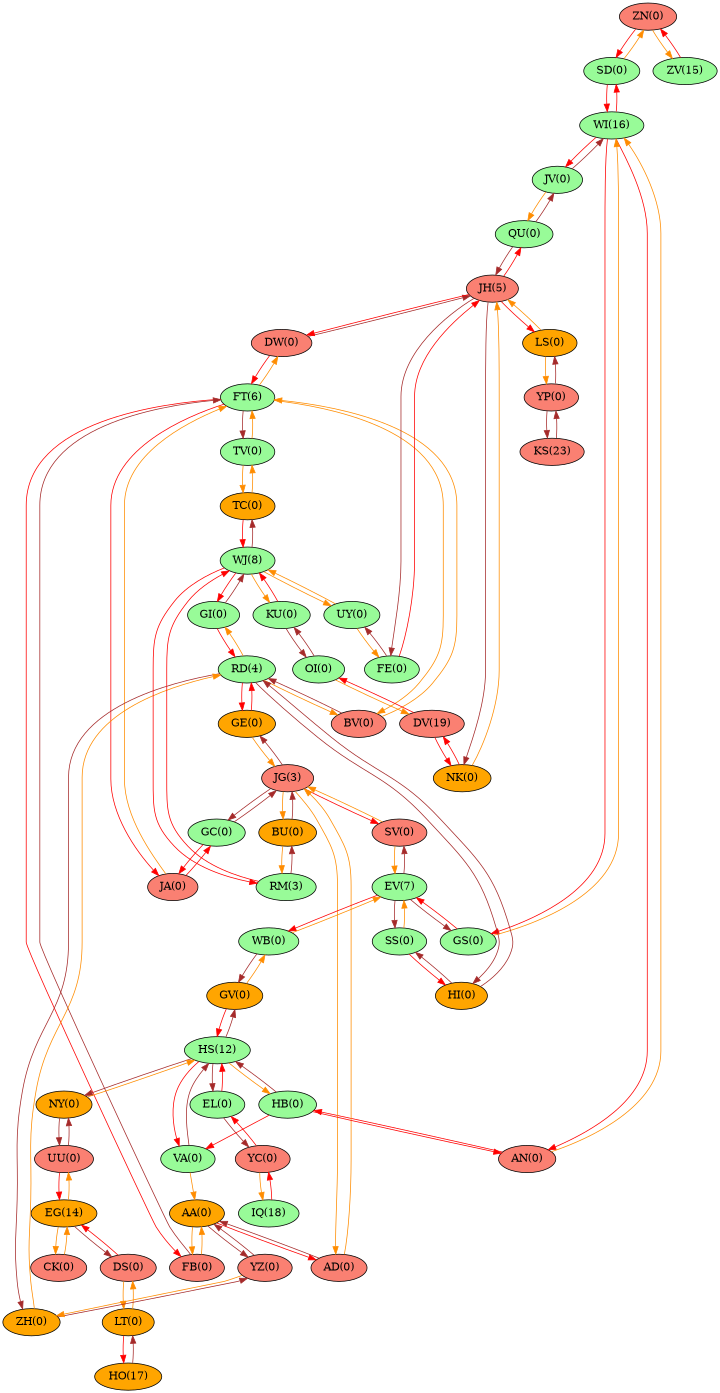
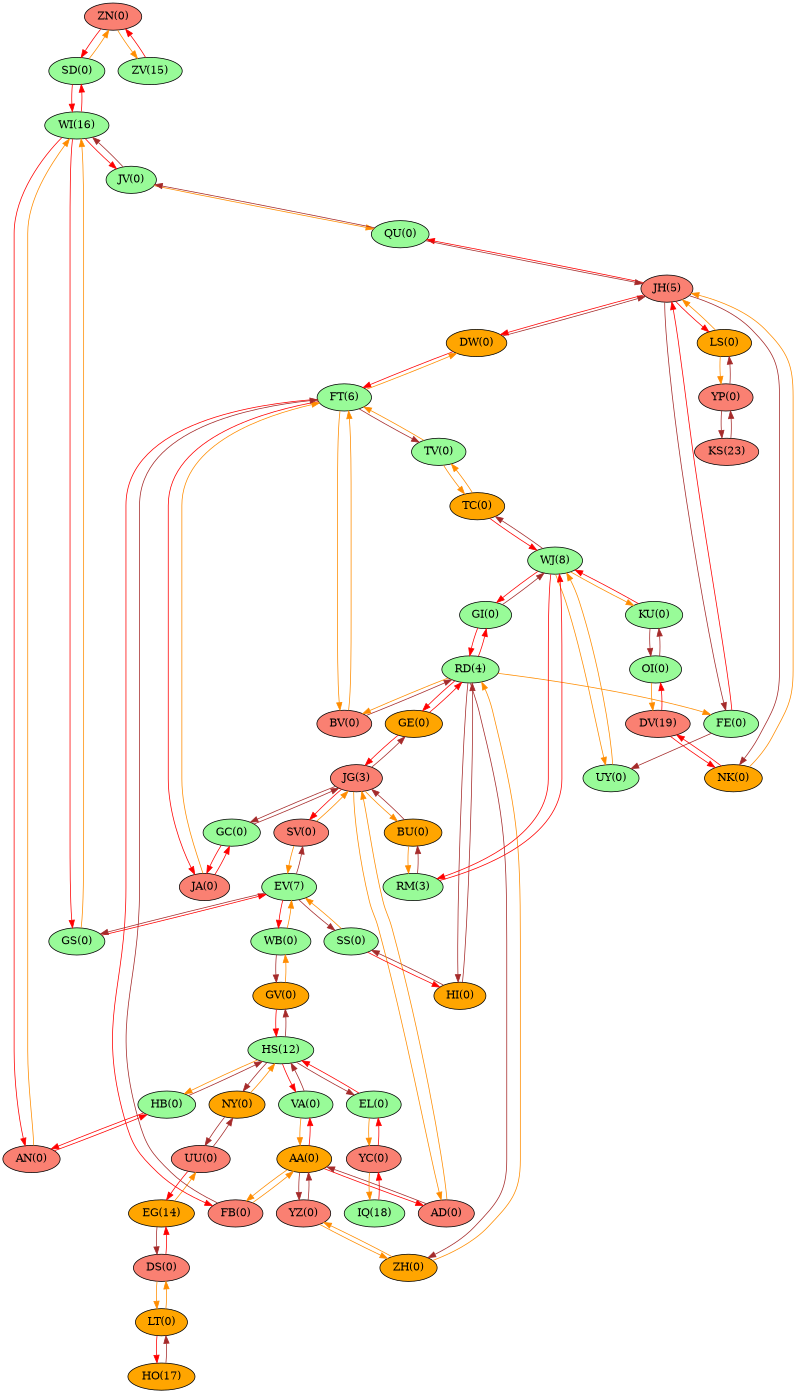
  digraph {
    node [fillcolor=palegreen style=filled]
    edge [color=darkorange]
    "ZN(0)" [fillcolor=salmon]
    "SD(0)"
    "ZV(15)"
    "WI(16)"
    "GS(0)"
    "AN(0)" [fillcolor=salmon]
    "JV(0)"
    "HO(17)" [fillcolor=orange]
    "LT(0)" [fillcolor=orange]
    "DS(0)" [fillcolor=salmon]
    "EG(14)" [fillcolor=orange]
-   "DW(0)" [fillcolor=salmon]
+   "DW(0)" [fillcolor=orange]
    "FT(6)"
    "BV(0)" [fillcolor=salmon]
    "JA(0)" [fillcolor=salmon]
    "FB(0)" [fillcolor=salmon]
    "TV(0)"
    "JH(5)" [fillcolor=salmon]
    "RD(4)"
    "GC(0)"
    "AA(0)" [fillcolor=orange]
    "TC(0)" [fillcolor=orange]
    "NK(0)" [fillcolor=orange]
    "QU(0)"
    "LS(0)" [fillcolor=orange]
    "FE(0)"
    "GE(0)" [fillcolor=orange]
    "GI(0)"
    "ZH(0)" [fillcolor=orange]
    "HI(0)" [fillcolor=orange]
    "JG(3)" [fillcolor=salmon]
    "AD(0)" [fillcolor=salmon]
    "VA(0)"
    "YZ(0)" [fillcolor=salmon]
    "WJ(8)"
    "BU(0)" [fillcolor=orange]
    "SV(0)" [fillcolor=salmon]
    "HS(12)"
    n39 [label="RM(3)"]
    "EV(7)"
    "SS(0)"
    "KU(0)"
    "UY(0)"
    "OI(0)"
    "GV(0)" [fillcolor=orange]
    "WB(0)"
    "EL(0)"
    "NY(0)" [fillcolor=orange]
    "HB(0)"
    "YC(0)" [fillcolor=salmon]
    "UU(0)" [fillcolor=salmon]
-   "CK(0)" [fillcolor=salmon]
    "DV(19)" [fillcolor=salmon]
    "IQ(18)"
    "YP(0)" [fillcolor=salmon]
    "KS(23)" [fillcolor=salmon]
    "ZN(0)" -> "SD(0)" [color=red]
    "ZN(0)" -> "ZV(15)"
    "SD(0)" -> "ZN(0)"
    "SD(0)" -> "WI(16)" [color=red]
    "ZV(15)" -> "ZN(0)" [color=red]
    "WI(16)" -> "SD(0)" [color=red]
    "WI(16)" -> "GS(0)" [color=red]
    "WI(16)" -> "AN(0)" [color=red]
    "WI(16)" -> "JV(0)" [color=red]
    "GS(0)" -> "WI(16)"
    "GS(0)" -> "EV(7)" [color=red]
    "AN(0)" -> "WI(16)"
    "AN(0)" -> "HB(0)" [color=red]
    "JV(0)" -> "WI(16)" [color=brown]
    "JV(0)" -> "QU(0)"
    "HO(17)" -> "LT(0)" [color=brown]
    "LT(0)" -> "HO(17)" [color=red]
    "LT(0)" -> "DS(0)"
    "DS(0)" -> "LT(0)"
    "DS(0)" -> "EG(14)" [color=red]
    "EG(14)" -> "DS(0)" [color=brown]
    "EG(14)" -> "UU(0)"
-   "EG(14)" -> "CK(0)"
    "DW(0)" -> "FT(6)" [color=red]
    "DW(0)" -> "JH(5)" [color=brown]
    "FT(6)" -> "DW(0)"
    "FT(6)" -> "BV(0)"
    "FT(6)" -> "JA(0)" [color=red]
    "FT(6)" -> "FB(0)" [color=red]
    "FT(6)" -> "TV(0)" [color=brown]
    "BV(0)" -> "FT(6)"
    "BV(0)" -> "RD(4)" [color=brown]
    "JA(0)" -> "FT(6)"
    "JA(0)" -> "GC(0)" [color=red]
    "FB(0)" -> "FT(6)" [color=brown]
    "FB(0)" -> "AA(0)"
    "TV(0)" -> "FT(6)"
    "TV(0)" -> "TC(0)"
    "JH(5)" -> "DW(0)" [color=red]
    "JH(5)" -> "NK(0)" [color=brown]
    "JH(5)" -> "QU(0)" [color=red]
    "JH(5)" -> "LS(0)" [color=red]
    "JH(5)" -> "FE(0)" [color=brown]
    "RD(4)" -> "BV(0)"
    "RD(4)" -> "GE(0)" [color=red]
-   "RD(4)" -> "GI(0)"
+   "RD(4)" -> "GI(0)" [color=red]
    "RD(4)" -> "ZH(0)" [color=brown]
    "RD(4)" -> "HI(0)" [color=brown]
    "GC(0)" -> "JA(0)" [color=red]
    "GC(0)" -> "JG(3)" [color=brown]
    "AA(0)" -> "FB(0)"
    "AA(0)" -> "AD(0)" [color=red]
-   "HB(0)" -> "VA(0)" [color=red]
+   "AA(0)" -> "VA(0)" [color=red]
    "AA(0)" -> "YZ(0)" [color=brown]
    "TC(0)" -> "TV(0)"
    "TC(0)" -> "WJ(8)" [color=red]
    "NK(0)" -> "JH(5)"
    "NK(0)" -> "DV(19)" [color=red]
    "QU(0)" -> "JV(0)" [color=brown]
    "QU(0)" -> "JH(5)" [color=brown]
    "LS(0)" -> "JH(5)"
    "LS(0)" -> "YP(0)"
    "FE(0)" -> "JH(5)" [color=red]
    "FE(0)" -> "UY(0)" [color=brown]
    "GE(0)" -> "RD(4)" [color=red]
-   "GE(0)" -> "JG(3)"
+   "GE(0)" -> "JG(3)" [color=red]
    "GI(0)" -> "RD(4)" [color=red]
    "GI(0)" -> "WJ(8)" [color=brown]
    "ZH(0)" -> "RD(4)"
-   "ZH(0)" -> "YZ(0)" [color=brown]
+   "ZH(0)" -> "YZ(0)"
    "HI(0)" -> "RD(4)" [color=brown]
    "HI(0)" -> "SS(0)" [color=brown]
    "JG(3)" -> "GC(0)" [color=brown]
    "JG(3)" -> "GE(0)" [color=brown]
    "JG(3)" -> "AD(0)"
    "JG(3)" -> "BU(0)"
    "JG(3)" -> "SV(0)" [color=red]
    "AD(0)" -> "AA(0)" [color=brown]
    "AD(0)" -> "JG(3)"
    "VA(0)" -> "AA(0)"
    "VA(0)" -> "HS(12)" [color=brown]
    "YZ(0)" -> "AA(0)" [color=brown]
    "YZ(0)" -> "ZH(0)"
    "WJ(8)" -> "TC(0)" [color=brown]
    "WJ(8)" -> "GI(0)" [color=red]
    "WJ(8)" -> n39 [color=red]
    "WJ(8)" -> "KU(0)"
    "WJ(8)" -> "UY(0)"
    "BU(0)" -> "JG(3)" [color=brown]
    "BU(0)" -> n39
    "SV(0)" -> "JG(3)"
    "SV(0)" -> "EV(7)"
    "HS(12)" -> "VA(0)" [color=red]
    "HS(12)" -> "GV(0)" [color=brown]
    "HS(12)" -> "EL(0)" [color=brown]
    "HS(12)" -> "NY(0)" [color=brown]
    "HS(12)" -> "HB(0)"
    n39 -> "WJ(8)" [color=red]
    n39 -> "BU(0)" [color=brown]
    "EV(7)" -> "GS(0)" [color=brown]
    "EV(7)" -> "SV(0)" [color=brown]
    "EV(7)" -> "SS(0)" [color=brown]
    "EV(7)" -> "WB(0)" [color=red]
    "SS(0)" -> "HI(0)" [color=red]
    "SS(0)" -> "EV(7)"
    "KU(0)" -> "WJ(8)" [color=red]
    "KU(0)" -> "OI(0)" [color=brown]
-   "UY(0)" -> "FE(0)"
+   "RD(4)" -> "FE(0)"
    "UY(0)" -> "WJ(8)"
    "OI(0)" -> "KU(0)" [color=brown]
    "OI(0)" -> "DV(19)"
    "GV(0)" -> "HS(12)" [color=red]
    "GV(0)" -> "WB(0)"
    "WB(0)" -> "EV(7)"
    "WB(0)" -> "GV(0)" [color=brown]
    "EL(0)" -> "HS(12)" [color=red]
-   "EL(0)" -> "YC(0)" [color=brown]
+   "EL(0)" -> "YC(0)"
    "NY(0)" -> "HS(12)"
    "NY(0)" -> "UU(0)" [color=brown]
    "HB(0)" -> "AN(0)" [color=red]
    "HB(0)" -> "HS(12)" [color=brown]
    "YC(0)" -> "EL(0)" [color=red]
    "YC(0)" -> "IQ(18)"
    "UU(0)" -> "EG(14)" [color=red]
    "UU(0)" -> "NY(0)" [color=brown]
-   "CK(0)" -> "EG(14)"
    "DV(19)" -> "NK(0)" [color=red]
    "DV(19)" -> "OI(0)" [color=red]
    "IQ(18)" -> "YC(0)" [color=red]
    "YP(0)" -> "LS(0)" [color=brown]
    "YP(0)" -> "KS(23)" [color=brown]
    "KS(23)" -> "YP(0)" [color=brown]
  }
